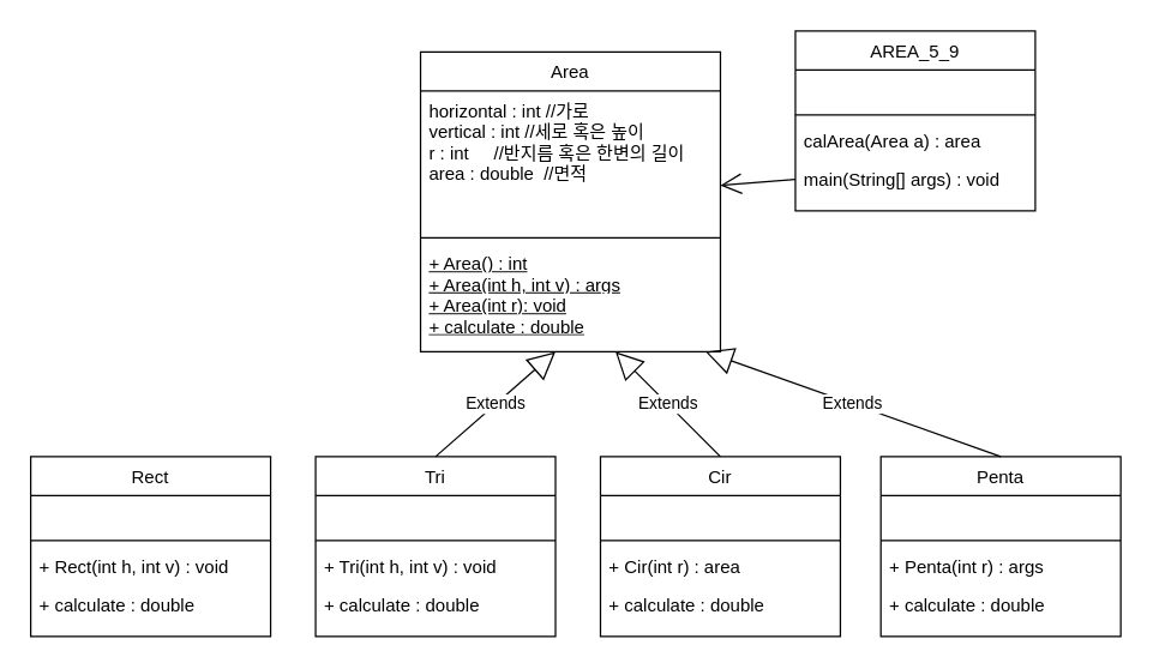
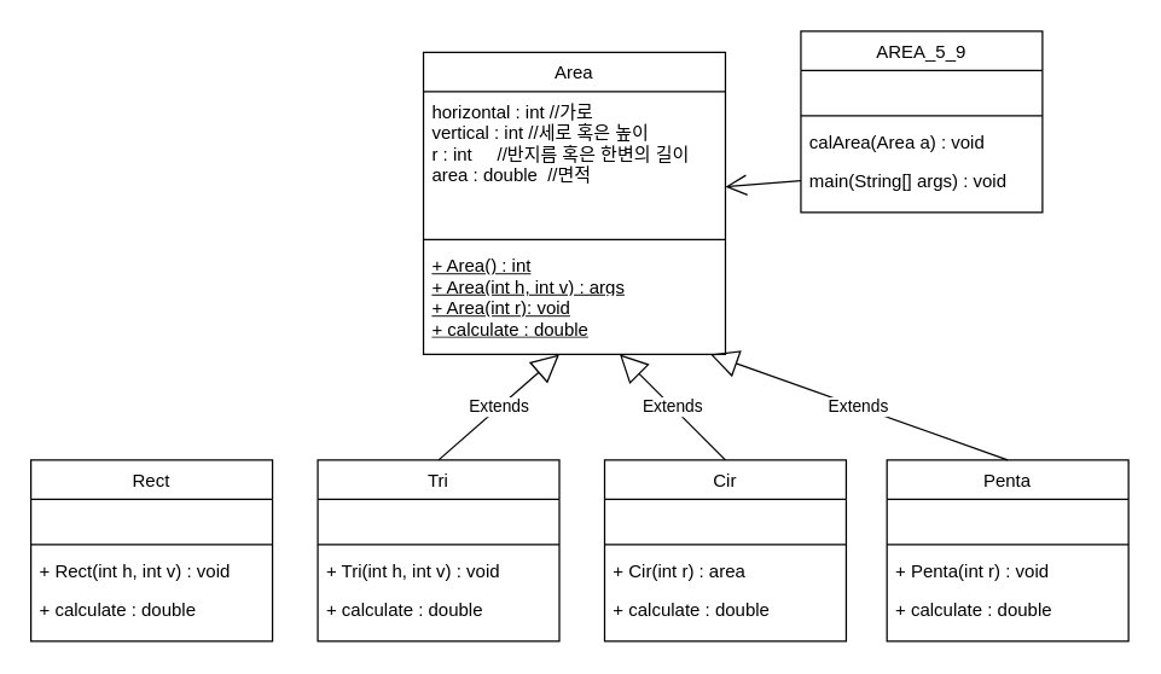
  <mxCell id="0" />
  <mxCell id="1" parent="0" />
  <mxCell id="2" value="Area" style="swimlane;fontStyle=0;align=center;verticalAlign=top;childLayout=stackLayout;horizontal=1;startSize=26;horizontalStack=0;resizeParent=1;resizeLast=0;collapsible=1;marginBottom=0;rounded=0;shadow=0;strokeWidth=1;" parent="1" vertex="1"><mxGeometry x="280" y="34" width="200" height="200" as="geometry"><mxRectangle x="130" y="380" width="160" height="26" as="alternateBounds" /></mxGeometry></mxCell>
  <mxCell id="3" value="horizontal : int //가로&#10;vertical : int //세로 혹은 높이&#10;r : int     //반지름 혹은 한변의 길이&#10;area : double  //면적" style="text;align=left;verticalAlign=top;spacingLeft=4;spacingRight=4;overflow=hidden;rotatable=0;points=[[0,0.5],[1,0.5]];portConstraint=eastwest;" parent="2" vertex="1"><mxGeometry y="26" width="200" height="94" as="geometry" /></mxCell>
  <mxCell id="4" value="" style="line;html=1;strokeWidth=1;align=left;verticalAlign=middle;spacingTop=-1;spacingLeft=3;spacingRight=3;rotatable=0;labelPosition=right;points=[];portConstraint=eastwest;" parent="2" vertex="1"><mxGeometry y="120" width="200" height="8" as="geometry" /></mxCell>
  <mxCell id="5" value="+ Area() : int" style="text;align=left;verticalAlign=top;spacingLeft=4;spacingRight=4;overflow=hidden;rotatable=0;points=[[0,0.5],[1,0.5]];portConstraint=eastwest;fontStyle=4" parent="2" vertex="1"><mxGeometry y="128" width="200" height="14" as="geometry" /></mxCell>
  <mxCell id="6" value="+ Area(int h, int v) : args" style="text;align=left;verticalAlign=top;spacingLeft=4;spacingRight=4;overflow=hidden;rotatable=0;points=[[0,0.5],[1,0.5]];portConstraint=eastwest;fontStyle=4" vertex="1" parent="2"><mxGeometry y="142" width="200" height="14" as="geometry" /></mxCell>
  <mxCell id="7" value="+ Area(int r): void" style="text;align=left;verticalAlign=top;spacingLeft=4;spacingRight=4;overflow=hidden;rotatable=0;points=[[0,0.5],[1,0.5]];portConstraint=eastwest;fontStyle=4" vertex="1" parent="2"><mxGeometry y="156" width="200" height="14" as="geometry" /></mxCell>
  <mxCell id="8" value="+ calculate : double" style="text;align=left;verticalAlign=top;spacingLeft=4;spacingRight=4;overflow=hidden;rotatable=0;points=[[0,0.5],[1,0.5]];portConstraint=eastwest;fontStyle=4" vertex="1" parent="2"><mxGeometry y="170" width="200" height="14" as="geometry" /></mxCell>
  <mxCell id="9" value="Rect" style="swimlane;fontStyle=0;align=center;verticalAlign=top;childLayout=stackLayout;horizontal=1;startSize=26;horizontalStack=0;resizeParent=1;resizeLast=0;collapsible=1;marginBottom=0;rounded=0;shadow=0;strokeWidth=1;" vertex="1" parent="1"><mxGeometry x="20" y="304" width="160" height="120" as="geometry"><mxRectangle x="550" y="140" width="160" height="26" as="alternateBounds" /></mxGeometry></mxCell>
  <mxCell id="10" value=" " style="text;align=left;verticalAlign=top;spacingLeft=4;spacingRight=4;overflow=hidden;rotatable=0;points=[[0,0.5],[1,0.5]];portConstraint=eastwest;rounded=0;shadow=0;html=0;" vertex="1" parent="9"><mxGeometry y="26" width="160" height="26" as="geometry" /></mxCell>
  <mxCell id="11" value="" style="line;html=1;strokeWidth=1;align=left;verticalAlign=middle;spacingTop=-1;spacingLeft=3;spacingRight=3;rotatable=0;labelPosition=right;points=[];portConstraint=eastwest;" vertex="1" parent="9"><mxGeometry y="52" width="160" height="8" as="geometry" /></mxCell>
  <mxCell id="12" value="+ Rect(int h, int v) : void" style="text;align=left;verticalAlign=top;spacingLeft=4;spacingRight=4;overflow=hidden;rotatable=0;points=[[0,0.5],[1,0.5]];portConstraint=eastwest;" vertex="1" parent="9"><mxGeometry y="60" width="160" height="26" as="geometry" /></mxCell>
  <mxCell id="13" value="+ calculate : double" style="text;align=left;verticalAlign=top;spacingLeft=4;spacingRight=4;overflow=hidden;rotatable=0;points=[[0,0.5],[1,0.5]];portConstraint=eastwest;" vertex="1" parent="9"><mxGeometry y="86" width="160" height="26" as="geometry" /></mxCell>
  <mxCell id="14" value="Penta" style="swimlane;fontStyle=0;align=center;verticalAlign=top;childLayout=stackLayout;horizontal=1;startSize=26;horizontalStack=0;resizeParent=1;resizeLast=0;collapsible=1;marginBottom=0;rounded=0;shadow=0;strokeWidth=1;" vertex="1" parent="1"><mxGeometry x="587" y="304" width="160" height="120" as="geometry"><mxRectangle x="550" y="140" width="160" height="26" as="alternateBounds" /></mxGeometry></mxCell>
  <mxCell id="15" value=" " style="text;align=left;verticalAlign=top;spacingLeft=4;spacingRight=4;overflow=hidden;rotatable=0;points=[[0,0.5],[1,0.5]];portConstraint=eastwest;rounded=0;shadow=0;html=0;" vertex="1" parent="14"><mxGeometry y="26" width="160" height="26" as="geometry" /></mxCell>
  <mxCell id="16" value="" style="line;html=1;strokeWidth=1;align=left;verticalAlign=middle;spacingTop=-1;spacingLeft=3;spacingRight=3;rotatable=0;labelPosition=right;points=[];portConstraint=eastwest;" vertex="1" parent="14"><mxGeometry y="52" width="160" height="8" as="geometry" /></mxCell>
- <mxCell id="17" value="+ Penta(int r) : args" style="text;align=left;verticalAlign=top;spacingLeft=4;spacingRight=4;overflow=hidden;rotatable=0;points=[[0,0.5],[1,0.5]];portConstraint=eastwest;" vertex="1" parent="14"><mxGeometry y="60" width="160" height="26" as="geometry" /></mxCell>
+ <mxCell id="17" value="+ Penta(int r) : void" style="text;align=left;verticalAlign=top;spacingLeft=4;spacingRight=4;overflow=hidden;rotatable=0;points=[[0,0.5],[1,0.5]];portConstraint=eastwest;" vertex="1" parent="14"><mxGeometry y="60" width="160" height="26" as="geometry" /></mxCell>
  <mxCell id="18" value="+ calculate : double" style="text;align=left;verticalAlign=top;spacingLeft=4;spacingRight=4;overflow=hidden;rotatable=0;points=[[0,0.5],[1,0.5]];portConstraint=eastwest;" vertex="1" parent="14"><mxGeometry y="86" width="160" height="26" as="geometry" /></mxCell>
  <mxCell id="19" value="Cir" style="swimlane;fontStyle=0;align=center;verticalAlign=top;childLayout=stackLayout;horizontal=1;startSize=26;horizontalStack=0;resizeParent=1;resizeLast=0;collapsible=1;marginBottom=0;rounded=0;shadow=0;strokeWidth=1;" vertex="1" parent="1"><mxGeometry x="400" y="304" width="160" height="120" as="geometry"><mxRectangle x="550" y="140" width="160" height="26" as="alternateBounds" /></mxGeometry></mxCell>
  <mxCell id="20" value=" " style="text;align=left;verticalAlign=top;spacingLeft=4;spacingRight=4;overflow=hidden;rotatable=0;points=[[0,0.5],[1,0.5]];portConstraint=eastwest;rounded=0;shadow=0;html=0;" vertex="1" parent="19"><mxGeometry y="26" width="160" height="26" as="geometry" /></mxCell>
  <mxCell id="21" value="" style="line;html=1;strokeWidth=1;align=left;verticalAlign=middle;spacingTop=-1;spacingLeft=3;spacingRight=3;rotatable=0;labelPosition=right;points=[];portConstraint=eastwest;" vertex="1" parent="19"><mxGeometry y="52" width="160" height="8" as="geometry" /></mxCell>
  <mxCell id="22" value="+ Cir(int r) : area" style="text;align=left;verticalAlign=top;spacingLeft=4;spacingRight=4;overflow=hidden;rotatable=0;points=[[0,0.5],[1,0.5]];portConstraint=eastwest;" vertex="1" parent="19"><mxGeometry y="60" width="160" height="26" as="geometry" /></mxCell>
  <mxCell id="23" value="+ calculate : double" style="text;align=left;verticalAlign=top;spacingLeft=4;spacingRight=4;overflow=hidden;rotatable=0;points=[[0,0.5],[1,0.5]];portConstraint=eastwest;" vertex="1" parent="19"><mxGeometry y="86" width="160" height="26" as="geometry" /></mxCell>
  <mxCell id="24" value="Tri" style="swimlane;fontStyle=0;align=center;verticalAlign=top;childLayout=stackLayout;horizontal=1;startSize=26;horizontalStack=0;resizeParent=1;resizeLast=0;collapsible=1;marginBottom=0;rounded=0;shadow=0;strokeWidth=1;" vertex="1" parent="1"><mxGeometry x="210" y="304" width="160" height="120" as="geometry"><mxRectangle x="550" y="140" width="160" height="26" as="alternateBounds" /></mxGeometry></mxCell>
  <mxCell id="25" value=" " style="text;align=left;verticalAlign=top;spacingLeft=4;spacingRight=4;overflow=hidden;rotatable=0;points=[[0,0.5],[1,0.5]];portConstraint=eastwest;rounded=0;shadow=0;html=0;" vertex="1" parent="24"><mxGeometry y="26" width="160" height="26" as="geometry" /></mxCell>
  <mxCell id="26" value="" style="line;html=1;strokeWidth=1;align=left;verticalAlign=middle;spacingTop=-1;spacingLeft=3;spacingRight=3;rotatable=0;labelPosition=right;points=[];portConstraint=eastwest;" vertex="1" parent="24"><mxGeometry y="52" width="160" height="8" as="geometry" /></mxCell>
  <mxCell id="27" value="+ Tri(int h, int v) : void" style="text;align=left;verticalAlign=top;spacingLeft=4;spacingRight=4;overflow=hidden;rotatable=0;points=[[0,0.5],[1,0.5]];portConstraint=eastwest;" vertex="1" parent="24"><mxGeometry y="60" width="160" height="26" as="geometry" /></mxCell>
  <mxCell id="28" value="+ calculate : double" style="text;align=left;verticalAlign=top;spacingLeft=4;spacingRight=4;overflow=hidden;rotatable=0;points=[[0,0.5],[1,0.5]];portConstraint=eastwest;" vertex="1" parent="24"><mxGeometry y="86" width="160" height="26" as="geometry" /></mxCell>
  <mxCell id="29" value="Extends" style="endArrow=block;endSize=16;endFill=0;html=1;exitX=0.5;exitY=0;exitDx=0;exitDy=0;" edge="1" parent="1" source="24"><mxGeometry width="160" relative="1" as="geometry"><mxPoint x="110" y="314" as="sourcePoint" /><mxPoint x="370" y="234" as="targetPoint" /></mxGeometry></mxCell>
  <mxCell id="30" value="Extends" style="endArrow=block;endSize=16;endFill=0;html=1;exitX=0.5;exitY=0;exitDx=0;exitDy=0;" edge="1" parent="1" source="19"><mxGeometry width="160" relative="1" as="geometry"><mxPoint x="360" y="314" as="sourcePoint" /><mxPoint x="410" y="234" as="targetPoint" /></mxGeometry></mxCell>
  <mxCell id="31" value="Extends" style="endArrow=block;endSize=16;endFill=0;html=1;exitX=0.5;exitY=0;exitDx=0;exitDy=0;" edge="1" parent="1" source="14"><mxGeometry width="160" relative="1" as="geometry"><mxPoint x="490" y="314" as="sourcePoint" /><mxPoint x="470" y="234" as="targetPoint" /></mxGeometry></mxCell>
  <mxCell id="32" value="AREA_5_9" style="swimlane;fontStyle=0;align=center;verticalAlign=top;childLayout=stackLayout;horizontal=1;startSize=26;horizontalStack=0;resizeParent=1;resizeLast=0;collapsible=1;marginBottom=0;rounded=0;shadow=0;strokeWidth=1;" vertex="1" parent="1"><mxGeometry x="530" y="20" width="160" height="120" as="geometry"><mxRectangle x="550" y="140" width="160" height="26" as="alternateBounds" /></mxGeometry></mxCell>
  <mxCell id="33" value=" " style="text;align=left;verticalAlign=top;spacingLeft=4;spacingRight=4;overflow=hidden;rotatable=0;points=[[0,0.5],[1,0.5]];portConstraint=eastwest;rounded=0;shadow=0;html=0;" vertex="1" parent="32"><mxGeometry y="26" width="160" height="26" as="geometry" /></mxCell>
  <mxCell id="34" value="" style="line;html=1;strokeWidth=1;align=left;verticalAlign=middle;spacingTop=-1;spacingLeft=3;spacingRight=3;rotatable=0;labelPosition=right;points=[];portConstraint=eastwest;" vertex="1" parent="32"><mxGeometry y="52" width="160" height="8" as="geometry" /></mxCell>
- <mxCell id="35" value="calArea(Area a) : area" style="text;align=left;verticalAlign=top;spacingLeft=4;spacingRight=4;overflow=hidden;rotatable=0;points=[[0,0.5],[1,0.5]];portConstraint=eastwest;" vertex="1" parent="32"><mxGeometry y="60" width="160" height="26" as="geometry" /></mxCell>
+ <mxCell id="35" value="calArea(Area a) : void" style="text;align=left;verticalAlign=top;spacingLeft=4;spacingRight=4;overflow=hidden;rotatable=0;points=[[0,0.5],[1,0.5]];portConstraint=eastwest;" vertex="1" parent="32"><mxGeometry y="60" width="160" height="26" as="geometry" /></mxCell>
  <mxCell id="36" value="main(String[] args) : void" style="text;align=left;verticalAlign=top;spacingLeft=4;spacingRight=4;overflow=hidden;rotatable=0;points=[[0,0.5],[1,0.5]];portConstraint=eastwest;" vertex="1" parent="32"><mxGeometry y="86" width="160" height="26" as="geometry" /></mxCell>
  <mxCell id="37" value="" style="endArrow=open;endFill=1;endSize=12;html=1;exitX=0;exitY=0.5;exitDx=0;exitDy=0;entryX=1;entryY=0.67;entryDx=0;entryDy=0;entryPerimeter=0;" edge="1" parent="1" source="36" target="3"><mxGeometry width="160" relative="1" as="geometry"><mxPoint x="250" y="274" as="sourcePoint" /><mxPoint x="410" y="274" as="targetPoint" /></mxGeometry></mxCell>
